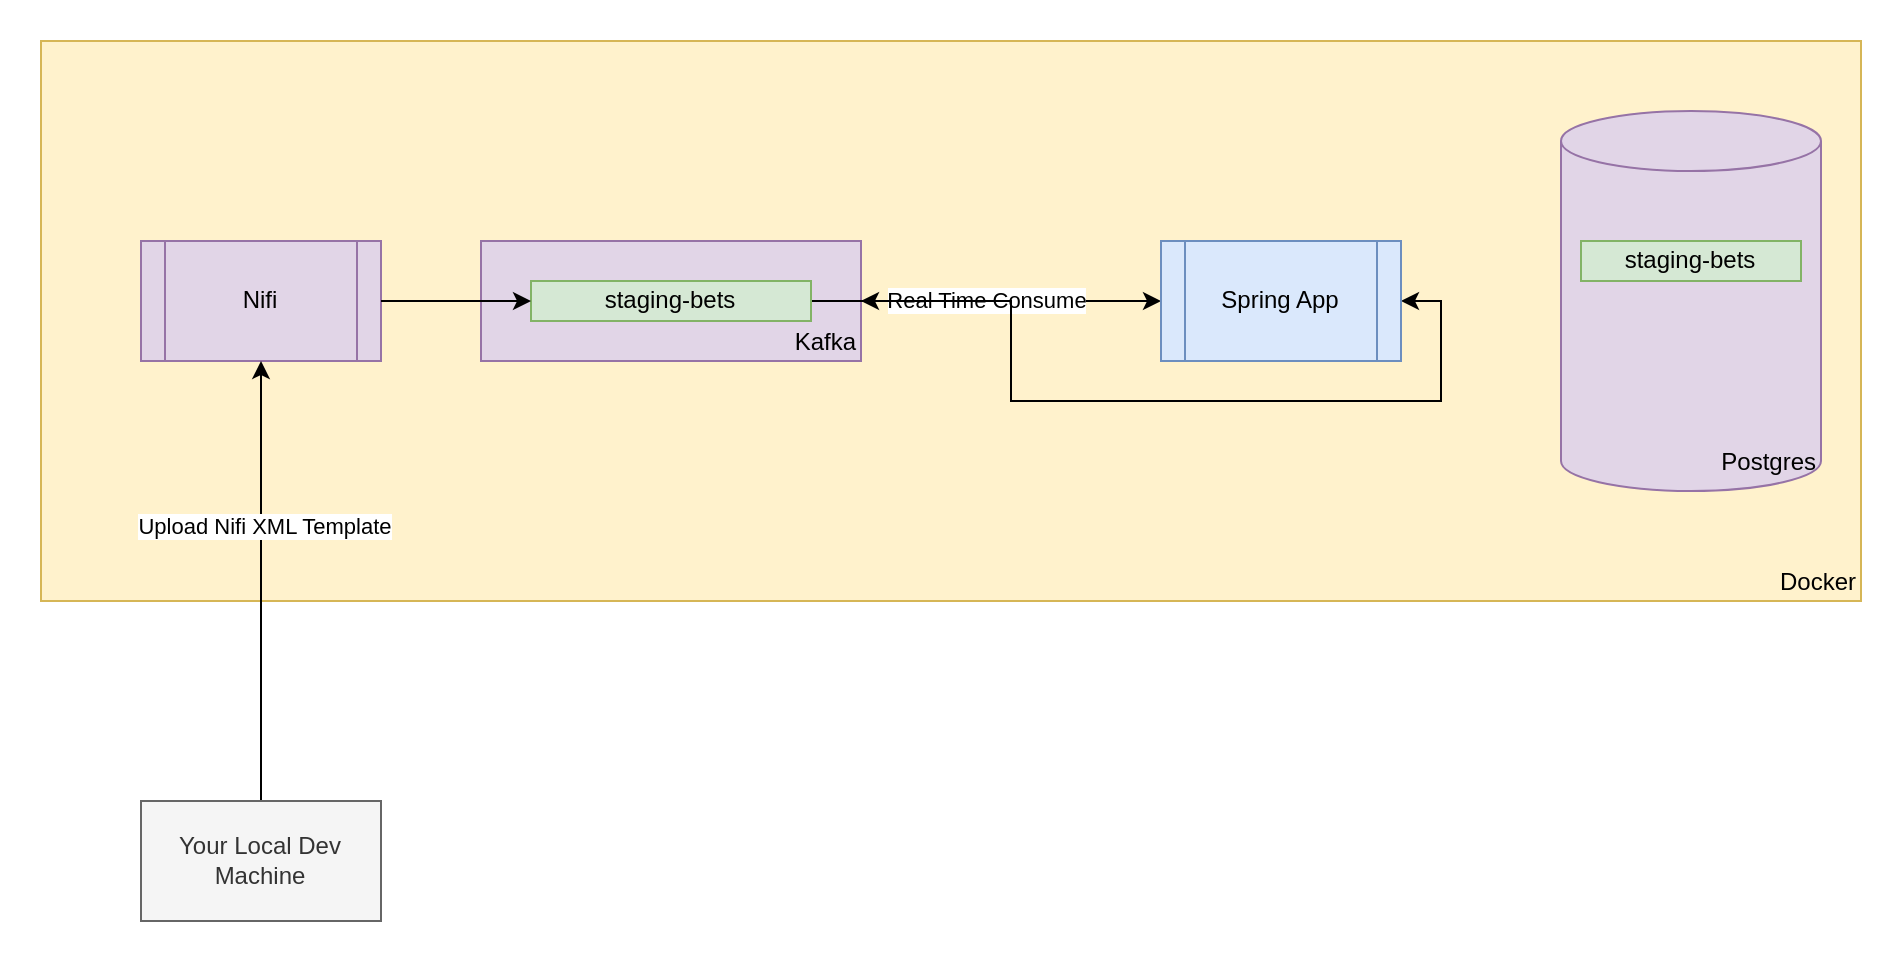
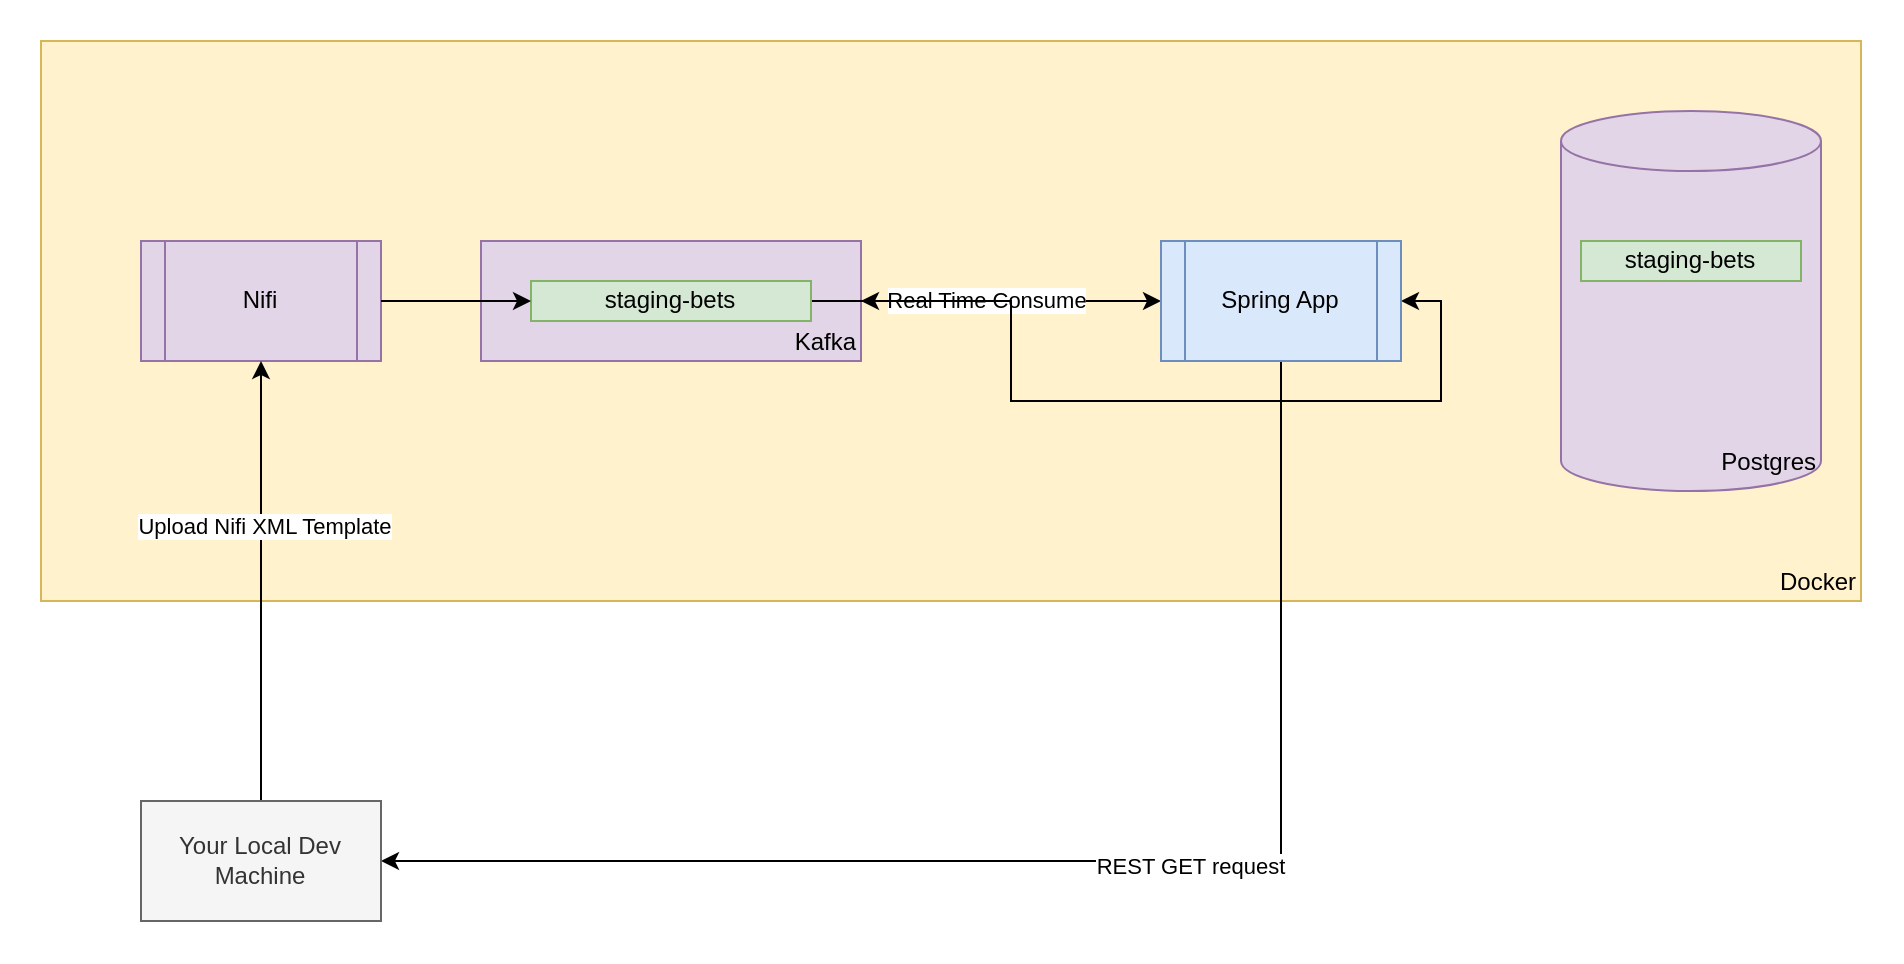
  <mxCell id="0" />
  <mxCell id="1" parent="0" />
  <mxCell id="2" value="Docker" style="rounded=0;whiteSpace=wrap;html=1;align=right;verticalAlign=bottom;fillColor=#fff2cc;strokeColor=#d6b656;" vertex="1" parent="1"><mxGeometry x="20" y="20" width="910" height="280" as="geometry" /></mxCell>
  <mxCell id="3" value="Nifi" style="shape=process;whiteSpace=wrap;html=1;backgroundOutline=1;align=center;verticalAlign=middle;fillColor=#e1d5e7;strokeColor=#9673a6;" vertex="1" parent="1"><mxGeometry x="70" y="120" width="120" height="60" as="geometry" /></mxCell>
+ <mxCell id="4" style="edgeStyle=orthogonalEdgeStyle;rounded=0;orthogonalLoop=1;jettySize=auto;html=1;startArrow=classic;startFill=1;endArrow=none;endFill=0;" edge="1" parent="1" source="8" target="14"><mxGeometry relative="1" as="geometry"><mxPoint x="295" y="440" as="sourcePoint" /></mxGeometry></mxCell>
+ <mxCell id="5" value="REST GET request" style="edgeLabel;html=1;align=center;verticalAlign=middle;resizable=0;points=[];" vertex="1" connectable="0" parent="4"><mxGeometry x="0.155" y="-2" relative="1" as="geometry"><mxPoint as="offset" /></mxGeometry></mxCell>
  <mxCell id="6" style="edgeStyle=orthogonalEdgeStyle;rounded=0;orthogonalLoop=1;jettySize=auto;html=1;exitX=0.5;exitY=0;exitDx=0;exitDy=0;" edge="1" parent="1" source="8" target="3"><mxGeometry relative="1" as="geometry" /></mxCell>
  <mxCell id="7" value="Upload Nifi XML Template" style="edgeLabel;html=1;align=center;verticalAlign=middle;resizable=0;points=[];" vertex="1" connectable="0" parent="6"><mxGeometry x="0.252" y="-1" relative="1" as="geometry"><mxPoint as="offset" /></mxGeometry></mxCell>
  <mxCell id="8" value="Your Local Dev Machine" style="rounded=0;whiteSpace=wrap;html=1;align=center;verticalAlign=middle;fillColor=#f5f5f5;strokeColor=#666666;fontColor=#333333;" vertex="1" parent="1"><mxGeometry x="70" y="400" width="120" height="60" as="geometry" /></mxCell>
  <mxCell id="9" value="Kafka" style="rounded=0;whiteSpace=wrap;html=1;align=right;verticalAlign=bottom;fillColor=#e1d5e7;strokeColor=#9673a6;" vertex="1" parent="1"><mxGeometry x="240" y="120" width="190" height="60" as="geometry" /></mxCell>
  <mxCell id="10" value="Real Time Consume" style="edgeStyle=orthogonalEdgeStyle;rounded=0;orthogonalLoop=1;jettySize=auto;html=1;exitX=1;exitY=0.5;exitDx=0;exitDy=0;" edge="1" parent="1" source="11" target="14"><mxGeometry relative="1" as="geometry" /></mxCell>
  <mxCell id="11" value="staging-bets" style="rounded=0;whiteSpace=wrap;html=1;align=center;verticalAlign=middle;fillColor=#d5e8d4;strokeColor=#82b366;" vertex="1" parent="1"><mxGeometry x="265" y="140" width="140" height="20" as="geometry" /></mxCell>
  <mxCell id="12" style="edgeStyle=orthogonalEdgeStyle;rounded=0;orthogonalLoop=1;jettySize=auto;html=1;exitX=1;exitY=0.5;exitDx=0;exitDy=0;entryX=0;entryY=0.5;entryDx=0;entryDy=0;" edge="1" parent="1" source="3" target="11"><mxGeometry relative="1" as="geometry" /></mxCell>
  <mxCell id="13" style="edgeStyle=orthogonalEdgeStyle;rounded=0;orthogonalLoop=1;jettySize=auto;html=1;exitX=1;exitY=0.5;exitDx=0;exitDy=0;startArrow=classic;startFill=1;" edge="1" parent="1" source="14" target="9"><mxGeometry relative="1" as="geometry" /></mxCell>
  <mxCell id="14" value="Spring App" style="shape=process;whiteSpace=wrap;html=1;backgroundOutline=1;align=center;verticalAlign=middle;fillColor=#dae8fc;strokeColor=#6c8ebf;" vertex="1" parent="1"><mxGeometry x="580" y="120" width="120" height="60" as="geometry" /></mxCell>
  <mxCell id="15" value="Postgres" style="shape=cylinder3;whiteSpace=wrap;html=1;boundedLbl=1;backgroundOutline=1;size=15;align=right;verticalAlign=bottom;fillColor=#e1d5e7;strokeColor=#9673a6;" vertex="1" parent="1"><mxGeometry x="780" y="55" width="130" height="190" as="geometry" /></mxCell>
  <mxCell id="16" value="staging-bets" style="rounded=0;whiteSpace=wrap;html=1;align=center;verticalAlign=middle;fillColor=#d5e8d4;strokeColor=#82b366;" vertex="1" parent="1"><mxGeometry x="790" y="120" width="110" height="20" as="geometry" /></mxCell>
